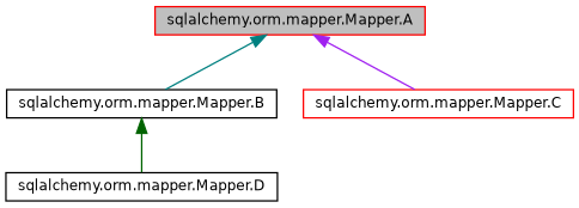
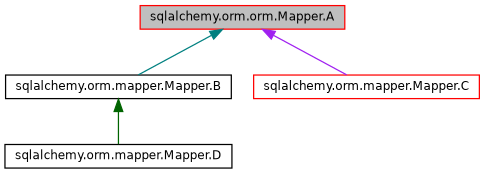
  digraph {
    node [color=red fillcolor=white fontname=Helvetica fontsize=10 shape=record style=filled]
    edge [dir=back fontname=Helvetica fontsize=10 labelfontname=Helvetica labelfontsize=10 style=solid]
-   n1 [fillcolor=grey75 fontcolor=black height=0.2 label="sqlalchemy.orm.mapper.Mapper.A" width=0.4]
+   n1 [fillcolor=grey75 fontcolor=black height=0.2 label="sqlalchemy.orm.orm.Mapper.A" width=0.4]
    n2 [color=black height=0.2 label="sqlalchemy.orm.mapper.Mapper.B" width=0.4]
    n3 [height=0.2 label="sqlalchemy.orm.mapper.Mapper.C" width=0.4]
    n4 [color=black height=0.2 label="sqlalchemy.orm.mapper.Mapper.D" width=0.4]
    n1 -> n2 [color=teal]
    n1 -> n3 [color=purple]
    n2 -> n4 [color=darkgreen]
  }
